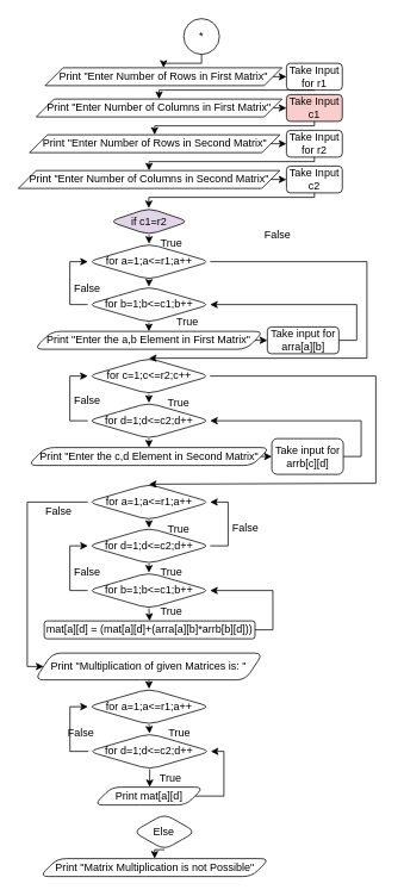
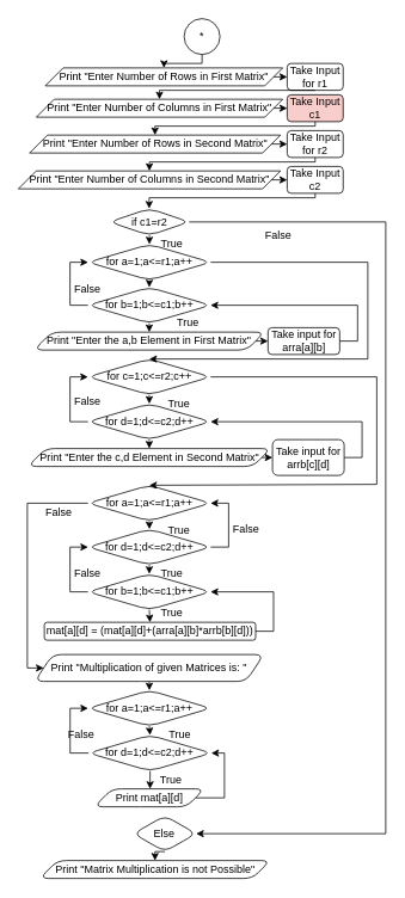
  <mxCell id="0" />
  <mxCell id="1" parent="0" />
  <mxCell id="2" value="" style="group" vertex="1" connectable="0" parent="1"><mxGeometry x="20" y="20" width="410" height="960" as="geometry" /></mxCell>
  <mxCell id="3" value="*" style="ellipse;whiteSpace=wrap;html=1;aspect=fixed;container=0;" parent="2" vertex="1"><mxGeometry x="185" width="40" height="40" as="geometry" /></mxCell>
  <mxCell id="4" value="Print &quot;Enter Number of Rows in First Matrix&quot;" style="shape=parallelogram;perimeter=parallelogramPerimeter;whiteSpace=wrap;html=1;fixedSize=1;container=0;" parent="2" vertex="1"><mxGeometry x="30" y="55" width="265" height="20" as="geometry" /></mxCell>
  <mxCell id="5" style="edgeStyle=orthogonalEdgeStyle;rounded=0;orthogonalLoop=1;jettySize=auto;html=1;exitX=0.5;exitY=1;exitDx=0;exitDy=0;entryX=0.5;entryY=0;entryDx=0;entryDy=0;" parent="2" source="3" target="4" edge="1"><mxGeometry relative="1" as="geometry"><Array as="points"><mxPoint x="205" y="50" /><mxPoint x="163" y="50" /></Array></mxGeometry></mxCell>
  <mxCell id="6" value="Take Input for r1" style="rounded=1;whiteSpace=wrap;html=1;container=0;" parent="2" vertex="1"><mxGeometry x="300" y="50" width="62.5" height="30" as="geometry" /></mxCell>
  <mxCell id="7" style="edgeStyle=orthogonalEdgeStyle;rounded=0;orthogonalLoop=1;jettySize=auto;html=1;exitX=1;exitY=0.5;exitDx=0;exitDy=0;entryX=0;entryY=0.5;entryDx=0;entryDy=0;" parent="2" source="4" target="6" edge="1"><mxGeometry relative="1" as="geometry" /></mxCell>
  <mxCell id="8" value="&lt;span&gt;Print &quot;Enter Number of Columns in First Matrix&quot;&lt;/span&gt;" style="shape=parallelogram;perimeter=parallelogramPerimeter;whiteSpace=wrap;html=1;fixedSize=1;container=0;" parent="2" vertex="1"><mxGeometry x="20" y="90" width="275" height="20" as="geometry" /></mxCell>
  <mxCell id="9" style="edgeStyle=orthogonalEdgeStyle;rounded=0;orthogonalLoop=1;jettySize=auto;html=1;exitX=0.5;exitY=1;exitDx=0;exitDy=0;entryX=0.5;entryY=0;entryDx=0;entryDy=0;" parent="2" source="6" target="8" edge="1"><mxGeometry relative="1" as="geometry"><Array as="points"><mxPoint x="158" y="80" /></Array></mxGeometry></mxCell>
  <mxCell id="10" value="Take Input c1" style="rounded=1;whiteSpace=wrap;html=1;container=0;fillColor=#f8cecc;" parent="2" vertex="1"><mxGeometry x="300" y="85" width="62.5" height="30" as="geometry" /></mxCell>
  <mxCell id="11" style="edgeStyle=orthogonalEdgeStyle;rounded=0;orthogonalLoop=1;jettySize=auto;html=1;exitX=1;exitY=0.5;exitDx=0;exitDy=0;entryX=0;entryY=0.5;entryDx=0;entryDy=0;" parent="2" source="8" target="10" edge="1"><mxGeometry relative="1" as="geometry" /></mxCell>
  <mxCell id="12" value="Print &quot;Enter Number of Rows in Second Matrix&quot;" style="shape=parallelogram;perimeter=parallelogramPerimeter;whiteSpace=wrap;html=1;fixedSize=1;container=0;" parent="2" vertex="1"><mxGeometry x="12.5" y="130" width="280" height="20" as="geometry" /></mxCell>
  <mxCell id="13" style="edgeStyle=orthogonalEdgeStyle;rounded=0;orthogonalLoop=1;jettySize=auto;html=1;exitX=0.5;exitY=1;exitDx=0;exitDy=0;entryX=0.5;entryY=0;entryDx=0;entryDy=0;" parent="2" source="10" target="12" edge="1"><mxGeometry relative="1" as="geometry"><Array as="points"><mxPoint x="331" y="120" /><mxPoint x="153" y="120" /></Array></mxGeometry></mxCell>
  <mxCell id="14" value="Take Input for r2" style="rounded=1;whiteSpace=wrap;html=1;container=0;" parent="2" vertex="1"><mxGeometry x="300" y="125" width="62.5" height="30" as="geometry" /></mxCell>
  <mxCell id="15" style="edgeStyle=orthogonalEdgeStyle;rounded=0;orthogonalLoop=1;jettySize=auto;html=1;exitX=1;exitY=0.5;exitDx=0;exitDy=0;entryX=0;entryY=0.5;entryDx=0;entryDy=0;" parent="2" source="12" target="14" edge="1"><mxGeometry relative="1" as="geometry" /></mxCell>
  <mxCell id="16" value="&lt;span&gt;Print &quot;Enter Number of Columns in Second Matrix&quot;&lt;/span&gt;" style="shape=parallelogram;perimeter=parallelogramPerimeter;whiteSpace=wrap;html=1;fixedSize=1;container=0;" parent="2" vertex="1"><mxGeometry y="170" width="292.5" height="20" as="geometry" /></mxCell>
  <mxCell id="17" style="edgeStyle=orthogonalEdgeStyle;rounded=0;orthogonalLoop=1;jettySize=auto;html=1;exitX=0.5;exitY=1;exitDx=0;exitDy=0;entryX=0.5;entryY=0;entryDx=0;entryDy=0;" parent="2" source="14" target="16" edge="1"><mxGeometry relative="1" as="geometry"><Array as="points"><mxPoint x="331" y="160" /><mxPoint x="146" y="160" /></Array></mxGeometry></mxCell>
  <mxCell id="18" value="Take Input c2" style="rounded=1;whiteSpace=wrap;html=1;container=0;" parent="2" vertex="1"><mxGeometry x="300" y="165" width="62.5" height="30" as="geometry" /></mxCell>
  <mxCell id="19" style="edgeStyle=orthogonalEdgeStyle;rounded=0;orthogonalLoop=1;jettySize=auto;html=1;exitX=1;exitY=0.5;exitDx=0;exitDy=0;entryX=0;entryY=0.5;entryDx=0;entryDy=0;" parent="2" source="16" target="18" edge="1"><mxGeometry relative="1" as="geometry" /></mxCell>
- <mxCell id="20" value="if c1=r2" style="rhombus;whiteSpace=wrap;html=1;rounded=1;container=0;fillColor=#e1d5e7;" parent="2" vertex="1"><mxGeometry x="101.88" y="212" width="88.75" height="30" as="geometry" /></mxCell>
+ <mxCell id="20" value="if c1=r2" style="rhombus;whiteSpace=wrap;html=1;rounded=1;container=0;" parent="2" vertex="1"><mxGeometry x="101.88" y="212" width="88.75" height="30" as="geometry" /></mxCell>
  <mxCell id="21" value="" style="edgeStyle=orthogonalEdgeStyle;rounded=0;orthogonalLoop=1;jettySize=auto;html=1;fontSize=24;" parent="2" source="18" target="20" edge="1"><mxGeometry relative="1" as="geometry"><Array as="points"><mxPoint x="331" y="200" /><mxPoint x="146" y="200" /></Array></mxGeometry></mxCell>
  <mxCell id="22" value="for b=1;b&amp;lt;=c1;b++" style="rhombus;whiteSpace=wrap;html=1;rounded=1;container=0;" parent="2" vertex="1"><mxGeometry x="77.69" y="300" width="136.87" height="40" as="geometry" /></mxCell>
  <mxCell id="23" value="Print &quot;Enter the a,b Element in First Matrix&quot;" style="shape=parallelogram;perimeter=parallelogramPerimeter;whiteSpace=wrap;html=1;fixedSize=1;rounded=1;container=0;" parent="2" vertex="1"><mxGeometry x="17.37" y="350" width="257.5" height="20" as="geometry" /></mxCell>
  <mxCell id="24" style="edgeStyle=orthogonalEdgeStyle;rounded=0;orthogonalLoop=1;jettySize=auto;html=1;exitX=0.5;exitY=1;exitDx=0;exitDy=0;entryX=0.5;entryY=0;entryDx=0;entryDy=0;" parent="2" source="22" target="23" edge="1"><mxGeometry relative="1" as="geometry" /></mxCell>
  <mxCell id="25" style="edgeStyle=orthogonalEdgeStyle;rounded=0;orthogonalLoop=1;jettySize=auto;html=1;exitX=1;exitY=0.5;exitDx=0;exitDy=0;entryX=1;entryY=0.5;entryDx=0;entryDy=0;" parent="2" source="26" target="22" edge="1"><mxGeometry relative="1" as="geometry" /></mxCell>
  <mxCell id="26" value="Take input for arra[a][b]" style="whiteSpace=wrap;html=1;rounded=1;container=0;" parent="2" vertex="1"><mxGeometry x="278.62" y="345" width="80" height="30" as="geometry" /></mxCell>
  <mxCell id="27" style="edgeStyle=orthogonalEdgeStyle;rounded=0;orthogonalLoop=1;jettySize=auto;html=1;exitX=1;exitY=0.5;exitDx=0;exitDy=0;entryX=0;entryY=0.5;entryDx=0;entryDy=0;" parent="2" source="23" target="26" edge="1"><mxGeometry relative="1" as="geometry" /></mxCell>
  <mxCell id="28" value="for c=1;c&amp;lt;=r2;c++" style="rhombus;whiteSpace=wrap;html=1;rounded=1;container=0;" parent="2" vertex="1"><mxGeometry x="77.69" y="380" width="136.87" height="40" as="geometry" /></mxCell>
  <mxCell id="29" value="True" style="text;html=1;align=center;verticalAlign=middle;resizable=0;points=[];autosize=1;strokeColor=none;fillColor=none;container=0;" parent="2" vertex="1"><mxGeometry x="168.62" y="330" width="40" height="20" as="geometry" /></mxCell>
  <mxCell id="30" value="True" style="text;html=1;align=center;verticalAlign=middle;resizable=0;points=[];autosize=1;strokeColor=none;fillColor=none;container=0;" parent="2" vertex="1"><mxGeometry x="150.63" y="242" width="40" height="20" as="geometry" /></mxCell>
  <mxCell id="31" style="edgeStyle=orthogonalEdgeStyle;rounded=0;orthogonalLoop=1;jettySize=auto;html=1;exitX=0;exitY=0.5;exitDx=0;exitDy=0;entryX=0;entryY=0.5;entryDx=0;entryDy=0;" parent="2" source="32" target="28" edge="1"><mxGeometry relative="1" as="geometry" /></mxCell>
  <mxCell id="32" value="for d=1;d&amp;lt;=c2;d++" style="rhombus;whiteSpace=wrap;html=1;rounded=1;container=0;" parent="2" vertex="1"><mxGeometry x="77.69" y="430" width="136.87" height="40" as="geometry" /></mxCell>
  <mxCell id="33" style="edgeStyle=orthogonalEdgeStyle;rounded=0;orthogonalLoop=1;jettySize=auto;html=1;exitX=0.5;exitY=1;exitDx=0;exitDy=0;entryX=0.5;entryY=0;entryDx=0;entryDy=0;" parent="2" source="28" target="32" edge="1"><mxGeometry relative="1" as="geometry" /></mxCell>
  <mxCell id="34" value="True" style="text;html=1;align=center;verticalAlign=middle;resizable=0;points=[];autosize=1;strokeColor=none;fillColor=none;container=0;" parent="2" vertex="1"><mxGeometry x="158.62" y="420" width="40" height="20" as="geometry" /></mxCell>
  <mxCell id="35" value="Print &quot;Enter the c,d Element in Second Matrix&quot;" style="shape=parallelogram;perimeter=parallelogramPerimeter;whiteSpace=wrap;html=1;fixedSize=1;rounded=1;container=0;" parent="2" vertex="1"><mxGeometry x="10.5" y="480" width="271.25" height="20" as="geometry" /></mxCell>
  <mxCell id="36" style="edgeStyle=orthogonalEdgeStyle;rounded=0;orthogonalLoop=1;jettySize=auto;html=1;exitX=0.5;exitY=1;exitDx=0;exitDy=0;entryX=0.5;entryY=0;entryDx=0;entryDy=0;" parent="2" source="32" target="35" edge="1"><mxGeometry relative="1" as="geometry" /></mxCell>
  <mxCell id="37" style="edgeStyle=orthogonalEdgeStyle;rounded=0;orthogonalLoop=1;jettySize=auto;html=1;exitX=1;exitY=0.5;exitDx=0;exitDy=0;entryX=1;entryY=0.5;entryDx=0;entryDy=0;" parent="2" source="38" target="32" edge="1"><mxGeometry relative="1" as="geometry" /></mxCell>
  <mxCell id="38" value="Take input for arrb[c][d]" style="whiteSpace=wrap;html=1;rounded=1;container=0;" parent="2" vertex="1"><mxGeometry x="283.62" y="470" width="80" height="40" as="geometry" /></mxCell>
  <mxCell id="39" style="edgeStyle=orthogonalEdgeStyle;rounded=0;orthogonalLoop=1;jettySize=auto;html=1;exitX=1;exitY=0.5;exitDx=0;exitDy=0;entryX=0;entryY=0.5;entryDx=0;entryDy=0;" parent="2" source="35" target="38" edge="1"><mxGeometry relative="1" as="geometry" /></mxCell>
  <mxCell id="40" value="False" style="text;html=1;align=center;verticalAlign=middle;resizable=0;points=[];autosize=1;strokeColor=none;fillColor=none;container=0;" parent="2" vertex="1"><mxGeometry x="51.88" y="292" width="50" height="20" as="geometry" /></mxCell>
  <mxCell id="41" value="False" style="text;html=1;align=center;verticalAlign=middle;resizable=0;points=[];autosize=1;strokeColor=none;fillColor=none;container=0;" parent="2" vertex="1"><mxGeometry x="52.38" y="418" width="50" height="20" as="geometry" /></mxCell>
  <mxCell id="42" style="edgeStyle=orthogonalEdgeStyle;rounded=0;orthogonalLoop=1;jettySize=auto;html=1;exitX=0.5;exitY=1;exitDx=0;exitDy=0;entryX=0.5;entryY=0;entryDx=0;entryDy=0;" edge="1" parent="2" source="44" target="22"><mxGeometry relative="1" as="geometry" /></mxCell>
  <mxCell id="43" style="edgeStyle=orthogonalEdgeStyle;rounded=0;orthogonalLoop=1;jettySize=auto;html=1;exitX=1;exitY=0.5;exitDx=0;exitDy=0;entryX=0.5;entryY=0;entryDx=0;entryDy=0;" edge="1" parent="2" source="44" target="28"><mxGeometry relative="1" as="geometry"><Array as="points"><mxPoint x="390" y="272" /><mxPoint x="390" y="380" /></Array></mxGeometry></mxCell>
  <mxCell id="44" value="for a=1;a&amp;lt;=r1;a++" style="rhombus;whiteSpace=wrap;html=1;rounded=1;container=0;" vertex="1" parent="2"><mxGeometry x="77.82" y="252" width="136.87" height="40" as="geometry" /></mxCell>
  <mxCell id="45" style="edgeStyle=orthogonalEdgeStyle;rounded=0;orthogonalLoop=1;jettySize=auto;html=1;exitX=0.5;exitY=1;exitDx=0;exitDy=0;entryX=0.5;entryY=0;entryDx=0;entryDy=0;" edge="1" parent="2" source="20" target="44"><mxGeometry relative="1" as="geometry" /></mxCell>
  <mxCell id="46" value="for a=1;a&amp;lt;=r1;a++" style="rhombus;whiteSpace=wrap;html=1;rounded=1;container=0;" vertex="1" parent="2"><mxGeometry x="77.69" y="521" width="136.87" height="40" as="geometry" /></mxCell>
  <mxCell id="47" style="edgeStyle=orthogonalEdgeStyle;rounded=0;orthogonalLoop=1;jettySize=auto;html=1;exitX=0;exitY=0.5;exitDx=0;exitDy=0;entryX=0;entryY=0.5;entryDx=0;entryDy=0;" edge="1" parent="2" source="22" target="44"><mxGeometry relative="1" as="geometry" /></mxCell>
  <mxCell id="48" style="edgeStyle=orthogonalEdgeStyle;rounded=0;orthogonalLoop=1;jettySize=auto;html=1;exitX=1;exitY=0.5;exitDx=0;exitDy=0;entryX=0.5;entryY=0;entryDx=0;entryDy=0;" edge="1" parent="2" source="28" target="46"><mxGeometry relative="1" as="geometry"><Array as="points"><mxPoint x="400" y="400" /><mxPoint x="400" y="520" /></Array></mxGeometry></mxCell>
  <mxCell id="49" style="edgeStyle=orthogonalEdgeStyle;rounded=0;orthogonalLoop=1;jettySize=auto;html=1;exitX=1;exitY=0.5;exitDx=0;exitDy=0;entryX=1;entryY=0.5;entryDx=0;entryDy=0;" edge="1" parent="2" source="50" target="46"><mxGeometry relative="1" as="geometry" /></mxCell>
  <mxCell id="50" value="for d=1;d&amp;lt;=c2;d++" style="rhombus;whiteSpace=wrap;html=1;rounded=1;container=0;" vertex="1" parent="2"><mxGeometry x="77.82" y="570" width="136.87" height="40" as="geometry" /></mxCell>
  <mxCell id="51" style="edgeStyle=orthogonalEdgeStyle;rounded=0;orthogonalLoop=1;jettySize=auto;html=1;exitX=0.5;exitY=1;exitDx=0;exitDy=0;entryX=0.5;entryY=0;entryDx=0;entryDy=0;" edge="1" parent="2" source="46" target="50"><mxGeometry relative="1" as="geometry" /></mxCell>
  <mxCell id="52" style="edgeStyle=orthogonalEdgeStyle;rounded=0;orthogonalLoop=1;jettySize=auto;html=1;exitX=0;exitY=0.5;exitDx=0;exitDy=0;entryX=0;entryY=0.5;entryDx=0;entryDy=0;" edge="1" parent="2" source="53" target="50"><mxGeometry relative="1" as="geometry" /></mxCell>
  <mxCell id="53" value="for b=1;b&amp;lt;=c1;b++" style="rhombus;whiteSpace=wrap;html=1;rounded=1;container=0;" vertex="1" parent="2"><mxGeometry x="77.69" y="620" width="136.87" height="40" as="geometry" /></mxCell>
  <mxCell id="54" style="edgeStyle=orthogonalEdgeStyle;rounded=0;orthogonalLoop=1;jettySize=auto;html=1;exitX=0.5;exitY=1;exitDx=0;exitDy=0;entryX=0.5;entryY=0;entryDx=0;entryDy=0;" edge="1" parent="2" source="50" target="53"><mxGeometry relative="1" as="geometry" /></mxCell>
  <mxCell id="55" style="edgeStyle=orthogonalEdgeStyle;rounded=0;orthogonalLoop=1;jettySize=auto;html=1;exitX=1;exitY=0.5;exitDx=0;exitDy=0;entryX=1;entryY=0.5;entryDx=0;entryDy=0;" edge="1" parent="2" source="56" target="53"><mxGeometry relative="1" as="geometry" /></mxCell>
  <mxCell id="56" value="mat[a][d] = (mat[a][d]+(arra[a][b]*arrb[b][d]))" style="whiteSpace=wrap;html=1;rounded=1;container=0;" vertex="1" parent="2"><mxGeometry x="29" y="674" width="235.82" height="20" as="geometry" /></mxCell>
  <mxCell id="57" value="True" style="text;html=1;align=center;verticalAlign=middle;resizable=0;points=[];autosize=1;strokeColor=none;fillColor=none;container=0;" vertex="1" parent="2"><mxGeometry x="150.63" y="654" width="40" height="20" as="geometry" /></mxCell>
  <mxCell id="58" value="True" style="text;html=1;align=center;verticalAlign=middle;resizable=0;points=[];autosize=1;strokeColor=none;fillColor=none;container=0;" vertex="1" parent="2"><mxGeometry x="150.63" y="610" width="40" height="20" as="geometry" /></mxCell>
  <mxCell id="59" value="True" style="text;html=1;align=center;verticalAlign=middle;resizable=0;points=[];autosize=1;strokeColor=none;fillColor=none;container=0;" vertex="1" parent="2"><mxGeometry x="158.62" y="561" width="40" height="20" as="geometry" /></mxCell>
  <mxCell id="60" value="False" style="text;html=1;align=center;verticalAlign=middle;resizable=0;points=[];autosize=1;strokeColor=none;fillColor=none;container=0;" vertex="1" parent="2"><mxGeometry x="51.88" y="610" width="50" height="20" as="geometry" /></mxCell>
  <mxCell id="61" value="False" style="text;html=1;align=center;verticalAlign=middle;resizable=0;points=[];autosize=1;strokeColor=none;fillColor=none;container=0;" vertex="1" parent="2"><mxGeometry x="228.62" y="560" width="50" height="20" as="geometry" /></mxCell>
  <mxCell id="62" value="Print &quot;Multiplication of given Matrices is: &quot;" style="shape=parallelogram;perimeter=parallelogramPerimeter;whiteSpace=wrap;html=1;fixedSize=1;rounded=1;container=0;" vertex="1" parent="2"><mxGeometry x="18.25" y="710" width="255.75" height="30" as="geometry" /></mxCell>
  <mxCell id="63" style="edgeStyle=orthogonalEdgeStyle;rounded=0;orthogonalLoop=1;jettySize=auto;html=1;exitX=0.5;exitY=1;exitDx=0;exitDy=0;entryX=0.5;entryY=0;entryDx=0;entryDy=0;" edge="1" parent="2" source="53" target="56"><mxGeometry relative="1" as="geometry" /></mxCell>
  <mxCell id="64" value="False" style="text;html=1;align=center;verticalAlign=middle;resizable=0;points=[];autosize=1;strokeColor=none;fillColor=none;container=0;" vertex="1" parent="2"><mxGeometry x="20" y="541" width="50" height="20" as="geometry" /></mxCell>
  <mxCell id="65" value="for a=1;a&amp;lt;=r1;a++" style="rhombus;whiteSpace=wrap;html=1;rounded=1;container=0;" vertex="1" parent="2"><mxGeometry x="77.82" y="750" width="136.87" height="40" as="geometry" /></mxCell>
  <mxCell id="66" style="edgeStyle=orthogonalEdgeStyle;rounded=0;orthogonalLoop=1;jettySize=auto;html=1;exitX=0;exitY=0.5;exitDx=0;exitDy=0;entryX=0;entryY=0.5;entryDx=0;entryDy=0;" edge="1" parent="2" source="46" target="62"><mxGeometry relative="1" as="geometry"><Array as="points"><mxPoint x="10" y="541" /><mxPoint x="10" y="725" /></Array></mxGeometry></mxCell>
  <mxCell id="67" style="edgeStyle=orthogonalEdgeStyle;rounded=0;orthogonalLoop=1;jettySize=auto;html=1;exitX=0;exitY=0.5;exitDx=0;exitDy=0;entryX=0;entryY=0.5;entryDx=0;entryDy=0;" edge="1" parent="2" source="68" target="65"><mxGeometry relative="1" as="geometry" /></mxCell>
  <mxCell id="68" value="for d=1;d&amp;lt;=c2;d++" style="rhombus;whiteSpace=wrap;html=1;rounded=1;container=0;" vertex="1" parent="2"><mxGeometry x="78.47" y="800" width="136.87" height="40" as="geometry" /></mxCell>
  <mxCell id="69" style="edgeStyle=orthogonalEdgeStyle;rounded=0;orthogonalLoop=1;jettySize=auto;html=1;exitX=0.5;exitY=1;exitDx=0;exitDy=0;entryX=0.5;entryY=0;entryDx=0;entryDy=0;" edge="1" parent="2" source="62" target="65"><mxGeometry relative="1" as="geometry" /></mxCell>
  <mxCell id="70" style="edgeStyle=orthogonalEdgeStyle;rounded=0;orthogonalLoop=1;jettySize=auto;html=1;exitX=1;exitY=0.5;exitDx=0;exitDy=0;entryX=1;entryY=0.5;entryDx=0;entryDy=0;" edge="1" parent="2" source="71" target="68"><mxGeometry relative="1" as="geometry"><Array as="points"><mxPoint x="230" y="870" /><mxPoint x="230" y="820" /></Array></mxGeometry></mxCell>
  <mxCell id="71" value="Print mat[a][d]" style="shape=parallelogram;perimeter=parallelogramPerimeter;whiteSpace=wrap;html=1;fixedSize=1;rounded=1;container=0;" vertex="1" parent="2"><mxGeometry x="84.58" y="860" width="123.09" height="20" as="geometry" /></mxCell>
  <mxCell id="72" value="Else" style="rhombus;whiteSpace=wrap;html=1;rounded=1;container=0;" vertex="1" parent="2"><mxGeometry x="128.45" y="890" width="70" height="40" as="geometry" /></mxCell>
  <mxCell id="73" style="edgeStyle=orthogonalEdgeStyle;rounded=0;orthogonalLoop=1;jettySize=auto;html=1;exitX=0.5;exitY=1;exitDx=0;exitDy=0;entryX=0.5;entryY=0;entryDx=0;entryDy=0;" edge="1" parent="2" source="65" target="68"><mxGeometry relative="1" as="geometry" /></mxCell>
  <mxCell id="74" value="False" style="text;html=1;align=center;verticalAlign=middle;resizable=0;points=[];autosize=1;strokeColor=none;fillColor=none;container=0;" vertex="1" parent="2"><mxGeometry x="264.82" y="232" width="50" height="20" as="geometry" /></mxCell>
  <mxCell id="75" value="True" style="text;html=1;align=center;verticalAlign=middle;resizable=0;points=[];autosize=1;strokeColor=none;fillColor=none;container=0;" vertex="1" parent="2"><mxGeometry x="150" y="840" width="40" height="20" as="geometry" /></mxCell>
  <mxCell id="76" value="True" style="text;html=1;align=center;verticalAlign=middle;resizable=0;points=[];autosize=1;strokeColor=none;fillColor=none;container=0;" vertex="1" parent="2"><mxGeometry x="160" y="790" width="40" height="20" as="geometry" /></mxCell>
  <mxCell id="77" value="False" style="text;html=1;align=center;verticalAlign=middle;resizable=0;points=[];autosize=1;strokeColor=none;fillColor=none;container=0;" vertex="1" parent="2"><mxGeometry x="45" y="790" width="50" height="20" as="geometry" /></mxCell>
  <mxCell id="78" value="Print &quot;Matrix Multiplication is not Possible&quot;" style="shape=parallelogram;perimeter=parallelogramPerimeter;whiteSpace=wrap;html=1;fixedSize=1;rounded=1;container=0;" vertex="1" parent="2"><mxGeometry x="23.75" y="940" width="257.5" height="20" as="geometry" /></mxCell>
  <mxCell id="79" value="" style="edgeStyle=orthogonalEdgeStyle;rounded=0;orthogonalLoop=1;jettySize=auto;html=1;" edge="1" parent="2" source="68" target="71"><mxGeometry relative="1" as="geometry" /></mxCell>
  <mxCell id="80" style="edgeStyle=orthogonalEdgeStyle;rounded=0;orthogonalLoop=1;jettySize=auto;html=1;exitX=0.5;exitY=1;exitDx=0;exitDy=0;entryX=0.5;entryY=0;entryDx=0;entryDy=0;" edge="1" parent="2" source="72" target="78"><mxGeometry relative="1" as="geometry" /></mxCell>
+ <mxCell id="81" style="edgeStyle=orthogonalEdgeStyle;rounded=0;orthogonalLoop=1;jettySize=auto;html=1;exitX=1;exitY=0.5;exitDx=0;exitDy=0;entryX=1;entryY=0.5;entryDx=0;entryDy=0;" edge="1" parent="2" source="20" target="72"><mxGeometry relative="1" as="geometry"><Array as="points"><mxPoint x="410" y="227" /><mxPoint x="410" y="910" /></Array></mxGeometry></mxCell>
